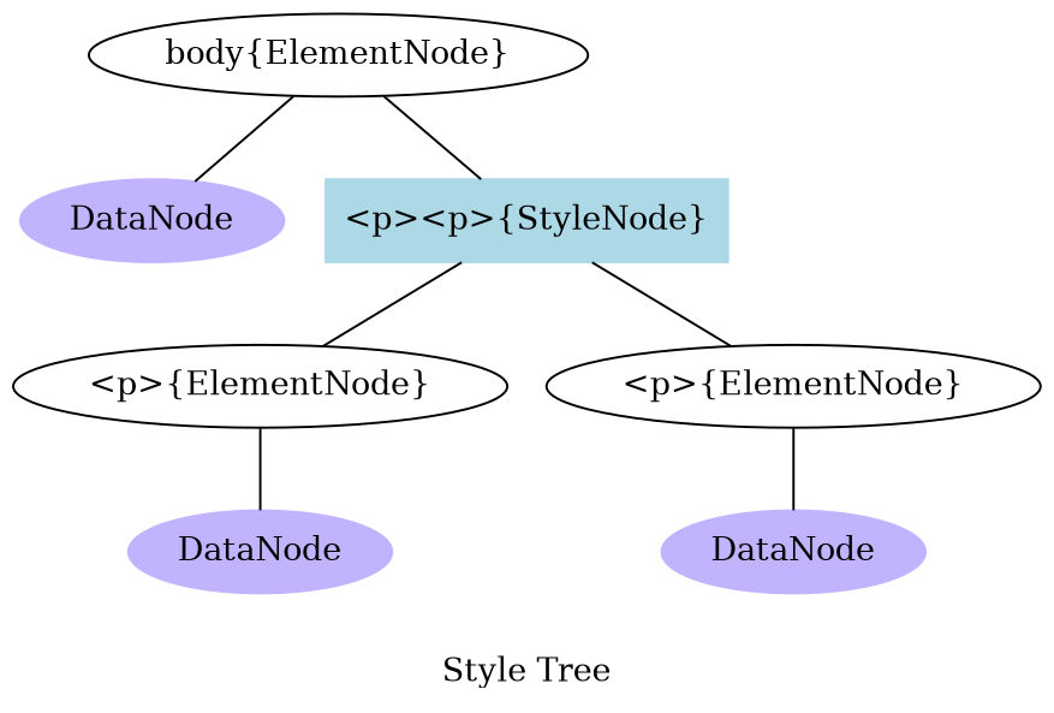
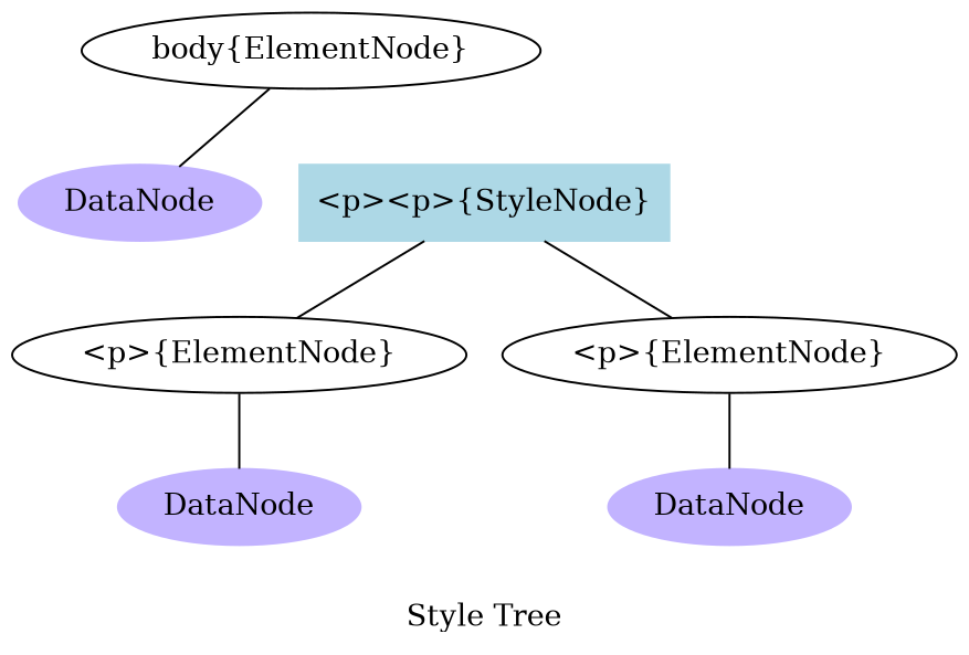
  graph {
    label="Style Tree"
    node [style=filled]
    n1 [label="body{ElementNode}" style=""]
    n2 [color=".7 .3 1.0" label=DataNode]
    n3 [color=lightblue label="<p><p>{StyleNode}" shape=box]
    n4 [label="<p>{ElementNode}" style=""]
    n5 [label="<p>{ElementNode}" style=""]
    n6 [color=".7 .3 1.0" label=DataNode]
    n7 [color=".7 .3 1.0" label=DataNode]
    n1 -- n2
-   n1 -- n3
    n3 -- n4
    n3 -- n5
    n4 -- n6
    n5 -- n7
  }
